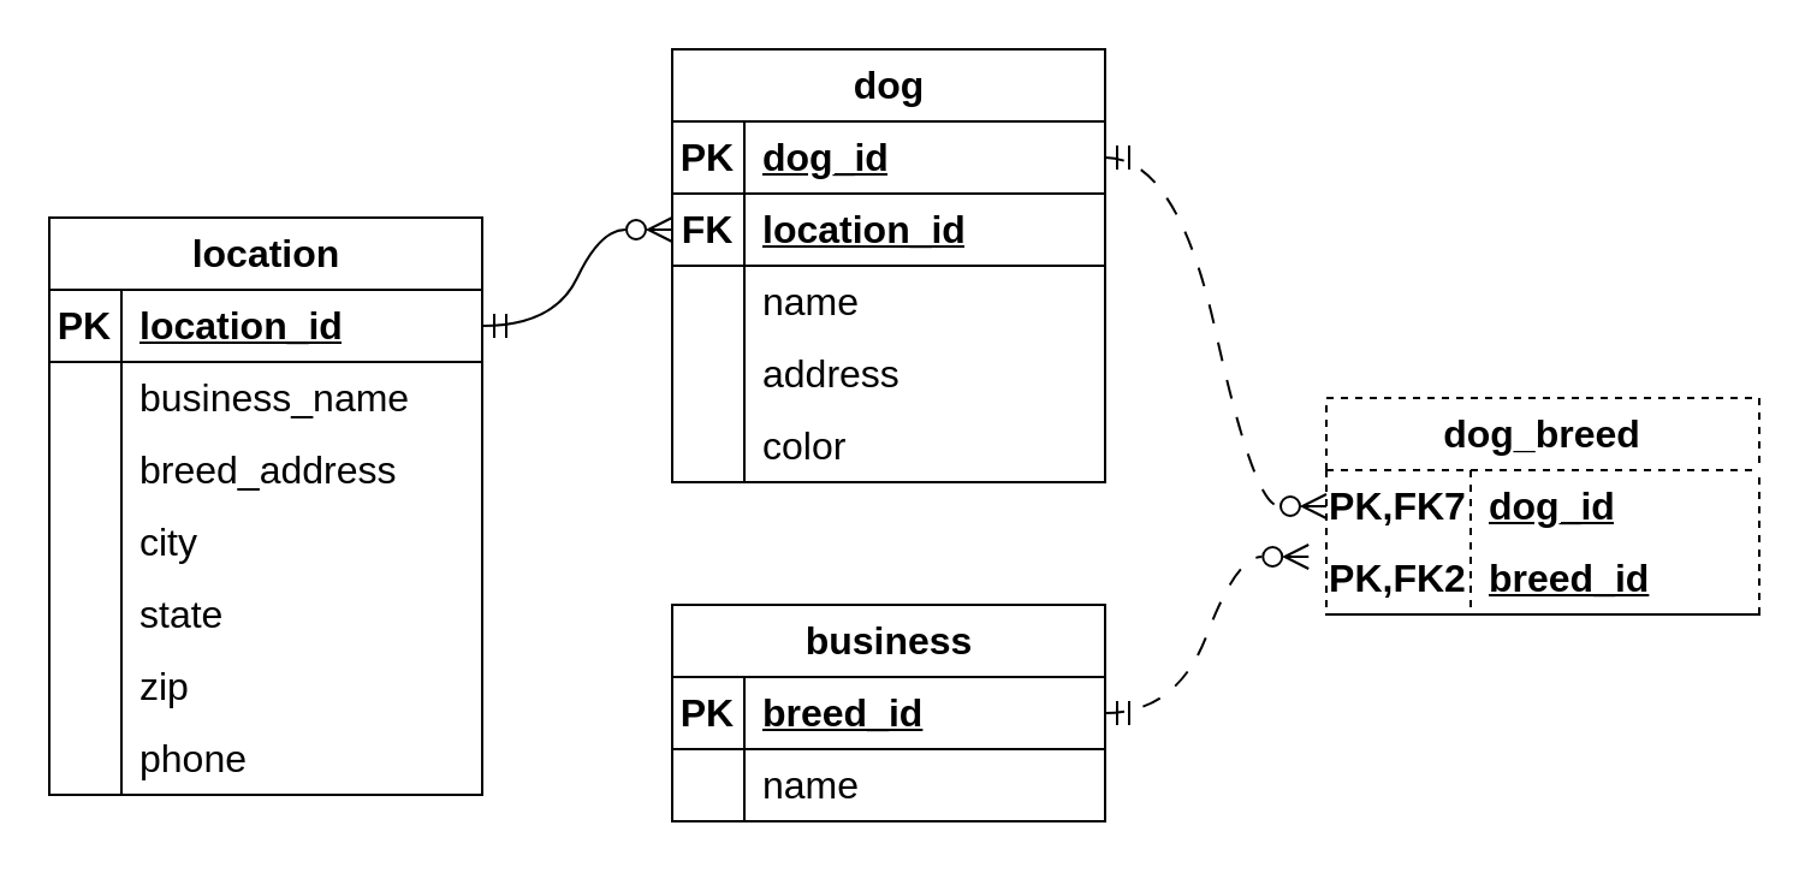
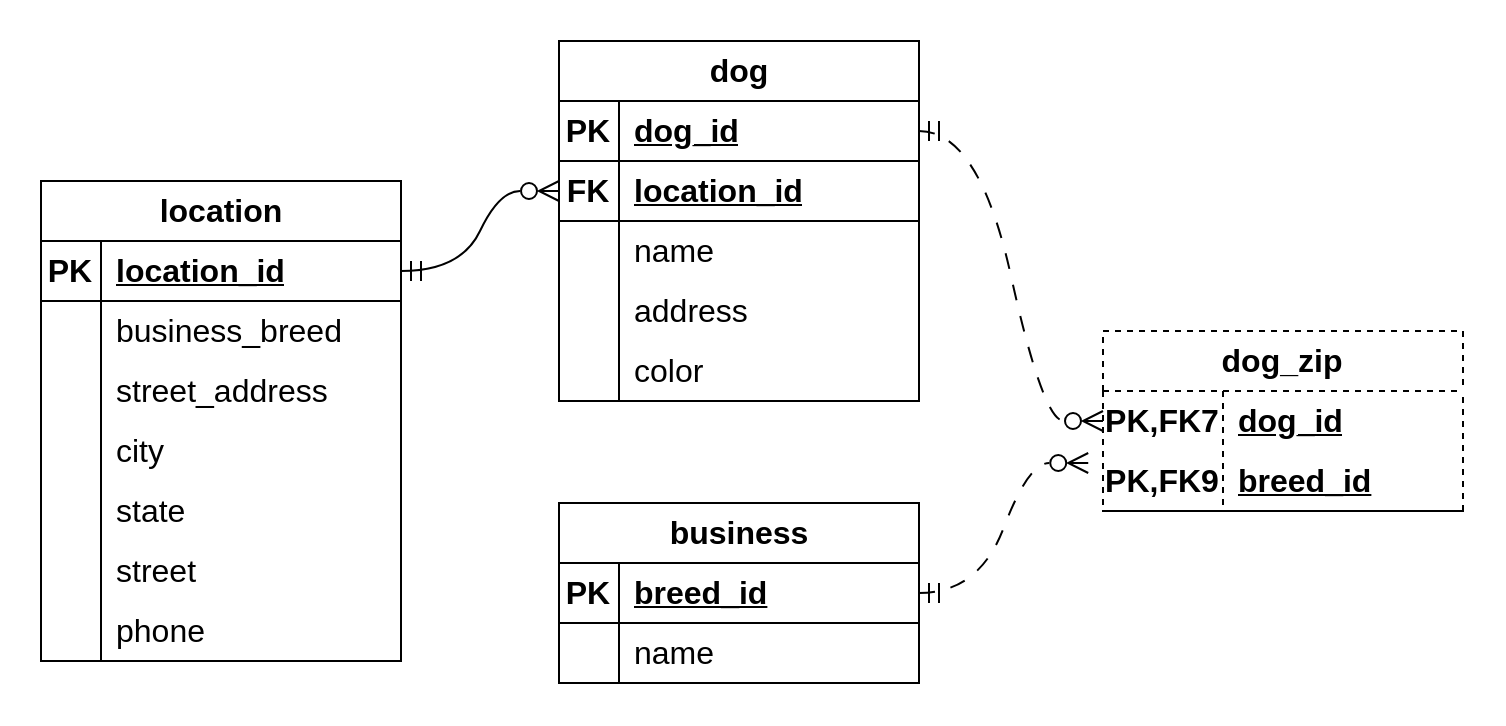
  <mxCell id="0" />
  <mxCell id="1" parent="0" />
  <mxCell id="2" value="location" style="shape=table;startSize=30;container=1;collapsible=1;childLayout=tableLayout;fixedRows=1;rowLines=0;fontStyle=1;align=center;resizeLast=1;html=1;fontSize=16;" vertex="1" parent="1"><mxGeometry x="20" y="90" width="180" height="240" as="geometry" /></mxCell>
  <mxCell id="3" value="" style="shape=tableRow;horizontal=0;startSize=0;swimlaneHead=0;swimlaneBody=0;fillColor=none;collapsible=0;dropTarget=0;points=[[0,0.5],[1,0.5]];portConstraint=eastwest;top=0;left=0;right=0;bottom=1;fontSize=16;" vertex="1" parent="2"><mxGeometry y="30" width="180" height="30" as="geometry" /></mxCell>
  <mxCell id="4" value="PK" style="shape=partialRectangle;connectable=0;fillColor=none;top=0;left=0;bottom=0;right=0;fontStyle=1;overflow=hidden;whiteSpace=wrap;html=1;fontSize=16;" vertex="1" parent="3"><mxGeometry width="30" height="30" as="geometry"><mxRectangle width="30" height="30" as="alternateBounds" /></mxGeometry></mxCell>
  <mxCell id="5" value="location_id" style="shape=partialRectangle;connectable=0;fillColor=none;top=0;left=0;bottom=0;right=0;align=left;spacingLeft=6;fontStyle=5;overflow=hidden;whiteSpace=wrap;html=1;fontSize=16;" vertex="1" parent="3"><mxGeometry x="30" width="150" height="30" as="geometry"><mxRectangle width="150" height="30" as="alternateBounds" /></mxGeometry></mxCell>
  <mxCell id="6" value="" style="shape=tableRow;horizontal=0;startSize=0;swimlaneHead=0;swimlaneBody=0;fillColor=none;collapsible=0;dropTarget=0;points=[[0,0.5],[1,0.5]];portConstraint=eastwest;top=0;left=0;right=0;bottom=0;fontSize=16;" vertex="1" parent="2"><mxGeometry y="60" width="180" height="30" as="geometry" /></mxCell>
  <mxCell id="7" value="" style="shape=partialRectangle;connectable=0;fillColor=none;top=0;left=0;bottom=0;right=0;editable=1;overflow=hidden;whiteSpace=wrap;html=1;fontSize=16;" vertex="1" parent="6"><mxGeometry width="30" height="30" as="geometry"><mxRectangle width="30" height="30" as="alternateBounds" /></mxGeometry></mxCell>
- <mxCell id="8" value="business_name" style="shape=partialRectangle;connectable=0;fillColor=none;top=0;left=0;bottom=0;right=0;align=left;spacingLeft=6;overflow=hidden;whiteSpace=wrap;html=1;fontSize=16;" vertex="1" parent="6"><mxGeometry x="30" width="150" height="30" as="geometry"><mxRectangle width="150" height="30" as="alternateBounds" /></mxGeometry></mxCell>
+ <mxCell id="8" value="business_breed" style="shape=partialRectangle;connectable=0;fillColor=none;top=0;left=0;bottom=0;right=0;align=left;spacingLeft=6;overflow=hidden;whiteSpace=wrap;html=1;fontSize=16;" vertex="1" parent="6"><mxGeometry x="30" width="150" height="30" as="geometry"><mxRectangle width="150" height="30" as="alternateBounds" /></mxGeometry></mxCell>
  <mxCell id="9" value="" style="shape=tableRow;horizontal=0;startSize=0;swimlaneHead=0;swimlaneBody=0;fillColor=none;collapsible=0;dropTarget=0;points=[[0,0.5],[1,0.5]];portConstraint=eastwest;top=0;left=0;right=0;bottom=0;fontSize=16;" vertex="1" parent="2"><mxGeometry y="90" width="180" height="30" as="geometry" /></mxCell>
  <mxCell id="10" value="" style="shape=partialRectangle;connectable=0;fillColor=none;top=0;left=0;bottom=0;right=0;editable=1;overflow=hidden;whiteSpace=wrap;html=1;fontSize=16;" vertex="1" parent="9"><mxGeometry width="30" height="30" as="geometry"><mxRectangle width="30" height="30" as="alternateBounds" /></mxGeometry></mxCell>
- <mxCell id="11" value="breed_address" style="shape=partialRectangle;connectable=0;fillColor=none;top=0;left=0;bottom=0;right=0;align=left;spacingLeft=6;overflow=hidden;whiteSpace=wrap;html=1;fontSize=16;" vertex="1" parent="9"><mxGeometry x="30" width="150" height="30" as="geometry"><mxRectangle width="150" height="30" as="alternateBounds" /></mxGeometry></mxCell>
+ <mxCell id="11" value="street_address" style="shape=partialRectangle;connectable=0;fillColor=none;top=0;left=0;bottom=0;right=0;align=left;spacingLeft=6;overflow=hidden;whiteSpace=wrap;html=1;fontSize=16;" vertex="1" parent="9"><mxGeometry x="30" width="150" height="30" as="geometry"><mxRectangle width="150" height="30" as="alternateBounds" /></mxGeometry></mxCell>
  <mxCell id="12" value="" style="shape=tableRow;horizontal=0;startSize=0;swimlaneHead=0;swimlaneBody=0;fillColor=none;collapsible=0;dropTarget=0;points=[[0,0.5],[1,0.5]];portConstraint=eastwest;top=0;left=0;right=0;bottom=0;fontSize=16;" vertex="1" parent="2"><mxGeometry y="120" width="180" height="30" as="geometry" /></mxCell>
  <mxCell id="13" value="" style="shape=partialRectangle;connectable=0;fillColor=none;top=0;left=0;bottom=0;right=0;editable=1;overflow=hidden;whiteSpace=wrap;html=1;fontSize=16;" vertex="1" parent="12"><mxGeometry width="30" height="30" as="geometry"><mxRectangle width="30" height="30" as="alternateBounds" /></mxGeometry></mxCell>
  <mxCell id="14" value="city" style="shape=partialRectangle;connectable=0;fillColor=none;top=0;left=0;bottom=0;right=0;align=left;spacingLeft=6;overflow=hidden;whiteSpace=wrap;html=1;fontSize=16;" vertex="1" parent="12"><mxGeometry x="30" width="150" height="30" as="geometry"><mxRectangle width="150" height="30" as="alternateBounds" /></mxGeometry></mxCell>
  <mxCell id="15" style="shape=tableRow;horizontal=0;startSize=0;swimlaneHead=0;swimlaneBody=0;fillColor=none;collapsible=0;dropTarget=0;points=[[0,0.5],[1,0.5]];portConstraint=eastwest;top=0;left=0;right=0;bottom=0;fontSize=16;" vertex="1" parent="2"><mxGeometry y="150" width="180" height="30" as="geometry" /></mxCell>
  <mxCell id="16" style="shape=partialRectangle;connectable=0;fillColor=none;top=0;left=0;bottom=0;right=0;editable=1;overflow=hidden;whiteSpace=wrap;html=1;fontSize=16;" vertex="1" parent="15"><mxGeometry width="30" height="30" as="geometry"><mxRectangle width="30" height="30" as="alternateBounds" /></mxGeometry></mxCell>
  <mxCell id="17" value="state" style="shape=partialRectangle;connectable=0;fillColor=none;top=0;left=0;bottom=0;right=0;align=left;spacingLeft=6;overflow=hidden;whiteSpace=wrap;html=1;fontSize=16;" vertex="1" parent="15"><mxGeometry x="30" width="150" height="30" as="geometry"><mxRectangle width="150" height="30" as="alternateBounds" /></mxGeometry></mxCell>
  <mxCell id="18" style="shape=tableRow;horizontal=0;startSize=0;swimlaneHead=0;swimlaneBody=0;fillColor=none;collapsible=0;dropTarget=0;points=[[0,0.5],[1,0.5]];portConstraint=eastwest;top=0;left=0;right=0;bottom=0;fontSize=16;" vertex="1" parent="2"><mxGeometry y="180" width="180" height="30" as="geometry" /></mxCell>
  <mxCell id="19" style="shape=partialRectangle;connectable=0;fillColor=none;top=0;left=0;bottom=0;right=0;editable=1;overflow=hidden;whiteSpace=wrap;html=1;fontSize=16;" vertex="1" parent="18"><mxGeometry width="30" height="30" as="geometry"><mxRectangle width="30" height="30" as="alternateBounds" /></mxGeometry></mxCell>
- <mxCell id="20" value="zip" style="shape=partialRectangle;connectable=0;fillColor=none;top=0;left=0;bottom=0;right=0;align=left;spacingLeft=6;overflow=hidden;whiteSpace=wrap;html=1;fontSize=16;" vertex="1" parent="18"><mxGeometry x="30" width="150" height="30" as="geometry"><mxRectangle width="150" height="30" as="alternateBounds" /></mxGeometry></mxCell>
+ <mxCell id="20" value="street" style="shape=partialRectangle;connectable=0;fillColor=none;top=0;left=0;bottom=0;right=0;align=left;spacingLeft=6;overflow=hidden;whiteSpace=wrap;html=1;fontSize=16;" vertex="1" parent="18"><mxGeometry x="30" width="150" height="30" as="geometry"><mxRectangle width="150" height="30" as="alternateBounds" /></mxGeometry></mxCell>
  <mxCell id="21" style="shape=tableRow;horizontal=0;startSize=0;swimlaneHead=0;swimlaneBody=0;fillColor=none;collapsible=0;dropTarget=0;points=[[0,0.5],[1,0.5]];portConstraint=eastwest;top=0;left=0;right=0;bottom=0;fontSize=16;" vertex="1" parent="2"><mxGeometry y="210" width="180" height="30" as="geometry" /></mxCell>
  <mxCell id="22" style="shape=partialRectangle;connectable=0;fillColor=none;top=0;left=0;bottom=0;right=0;editable=1;overflow=hidden;whiteSpace=wrap;html=1;fontSize=16;" vertex="1" parent="21"><mxGeometry width="30" height="30" as="geometry"><mxRectangle width="30" height="30" as="alternateBounds" /></mxGeometry></mxCell>
  <mxCell id="23" value="phone" style="shape=partialRectangle;connectable=0;fillColor=none;top=0;left=0;bottom=0;right=0;align=left;spacingLeft=6;overflow=hidden;whiteSpace=wrap;html=1;fontSize=16;" vertex="1" parent="21"><mxGeometry x="30" width="150" height="30" as="geometry"><mxRectangle width="150" height="30" as="alternateBounds" /></mxGeometry></mxCell>
  <mxCell id="24" value="dog" style="shape=table;startSize=30;container=1;collapsible=1;childLayout=tableLayout;fixedRows=1;rowLines=0;fontStyle=1;align=center;resizeLast=1;html=1;fontSize=16;" vertex="1" parent="1"><mxGeometry x="279" y="20" width="180" height="180" as="geometry" /></mxCell>
  <mxCell id="25" value="" style="shape=tableRow;horizontal=0;startSize=0;swimlaneHead=0;swimlaneBody=0;fillColor=none;collapsible=0;dropTarget=0;points=[[0,0.5],[1,0.5]];portConstraint=eastwest;top=0;left=0;right=0;bottom=1;fontSize=16;" vertex="1" parent="24"><mxGeometry y="30" width="180" height="30" as="geometry" /></mxCell>
  <mxCell id="26" value="PK" style="shape=partialRectangle;connectable=0;fillColor=none;top=0;left=0;bottom=0;right=0;fontStyle=1;overflow=hidden;whiteSpace=wrap;html=1;fontSize=16;" vertex="1" parent="25"><mxGeometry width="30" height="30" as="geometry"><mxRectangle width="30" height="30" as="alternateBounds" /></mxGeometry></mxCell>
  <mxCell id="27" value="dog_id" style="shape=partialRectangle;connectable=0;fillColor=none;top=0;left=0;bottom=0;right=0;align=left;spacingLeft=6;fontStyle=5;overflow=hidden;whiteSpace=wrap;html=1;fontSize=16;" vertex="1" parent="25"><mxGeometry x="30" width="150" height="30" as="geometry"><mxRectangle width="150" height="30" as="alternateBounds" /></mxGeometry></mxCell>
  <mxCell id="28" style="shape=tableRow;horizontal=0;startSize=0;swimlaneHead=0;swimlaneBody=0;fillColor=none;collapsible=0;dropTarget=0;points=[[0,0.5],[1,0.5]];portConstraint=eastwest;top=0;left=0;right=0;bottom=1;fontSize=16;" vertex="1" parent="24"><mxGeometry y="60" width="180" height="30" as="geometry" /></mxCell>
  <mxCell id="29" value="FK" style="shape=partialRectangle;connectable=0;fillColor=none;top=0;left=0;bottom=0;right=0;fontStyle=1;overflow=hidden;whiteSpace=wrap;html=1;fontSize=16;" vertex="1" parent="28"><mxGeometry width="30" height="30" as="geometry"><mxRectangle width="30" height="30" as="alternateBounds" /></mxGeometry></mxCell>
  <mxCell id="30" value="location_id" style="shape=partialRectangle;connectable=0;fillColor=none;top=0;left=0;bottom=0;right=0;align=left;spacingLeft=6;fontStyle=5;overflow=hidden;whiteSpace=wrap;html=1;fontSize=16;" vertex="1" parent="28"><mxGeometry x="30" width="150" height="30" as="geometry"><mxRectangle width="150" height="30" as="alternateBounds" /></mxGeometry></mxCell>
  <mxCell id="31" value="" style="shape=tableRow;horizontal=0;startSize=0;swimlaneHead=0;swimlaneBody=0;fillColor=none;collapsible=0;dropTarget=0;points=[[0,0.5],[1,0.5]];portConstraint=eastwest;top=0;left=0;right=0;bottom=0;fontSize=16;" vertex="1" parent="24"><mxGeometry y="90" width="180" height="30" as="geometry" /></mxCell>
  <mxCell id="32" value="" style="shape=partialRectangle;connectable=0;fillColor=none;top=0;left=0;bottom=0;right=0;editable=1;overflow=hidden;whiteSpace=wrap;html=1;fontSize=16;" vertex="1" parent="31"><mxGeometry width="30" height="30" as="geometry"><mxRectangle width="30" height="30" as="alternateBounds" /></mxGeometry></mxCell>
  <mxCell id="33" value="name" style="shape=partialRectangle;connectable=0;fillColor=none;top=0;left=0;bottom=0;right=0;align=left;spacingLeft=6;overflow=hidden;whiteSpace=wrap;html=1;fontSize=16;" vertex="1" parent="31"><mxGeometry x="30" width="150" height="30" as="geometry"><mxRectangle width="150" height="30" as="alternateBounds" /></mxGeometry></mxCell>
  <mxCell id="34" value="" style="shape=tableRow;horizontal=0;startSize=0;swimlaneHead=0;swimlaneBody=0;fillColor=none;collapsible=0;dropTarget=0;points=[[0,0.5],[1,0.5]];portConstraint=eastwest;top=0;left=0;right=0;bottom=0;fontSize=16;" vertex="1" parent="24"><mxGeometry y="120" width="180" height="30" as="geometry" /></mxCell>
  <mxCell id="35" value="" style="shape=partialRectangle;connectable=0;fillColor=none;top=0;left=0;bottom=0;right=0;editable=1;overflow=hidden;whiteSpace=wrap;html=1;fontSize=16;" vertex="1" parent="34"><mxGeometry width="30" height="30" as="geometry"><mxRectangle width="30" height="30" as="alternateBounds" /></mxGeometry></mxCell>
  <mxCell id="36" value="address" style="shape=partialRectangle;connectable=0;fillColor=none;top=0;left=0;bottom=0;right=0;align=left;spacingLeft=6;overflow=hidden;whiteSpace=wrap;html=1;fontSize=16;" vertex="1" parent="34"><mxGeometry x="30" width="150" height="30" as="geometry"><mxRectangle width="150" height="30" as="alternateBounds" /></mxGeometry></mxCell>
  <mxCell id="37" value="" style="shape=tableRow;horizontal=0;startSize=0;swimlaneHead=0;swimlaneBody=0;fillColor=none;collapsible=0;dropTarget=0;points=[[0,0.5],[1,0.5]];portConstraint=eastwest;top=0;left=0;right=0;bottom=0;fontSize=16;" vertex="1" parent="24"><mxGeometry y="150" width="180" height="30" as="geometry" /></mxCell>
  <mxCell id="38" value="" style="shape=partialRectangle;connectable=0;fillColor=none;top=0;left=0;bottom=0;right=0;editable=1;overflow=hidden;whiteSpace=wrap;html=1;fontSize=16;" vertex="1" parent="37"><mxGeometry width="30" height="30" as="geometry"><mxRectangle width="30" height="30" as="alternateBounds" /></mxGeometry></mxCell>
  <mxCell id="39" value="color" style="shape=partialRectangle;connectable=0;fillColor=none;top=0;left=0;bottom=0;right=0;align=left;spacingLeft=6;overflow=hidden;whiteSpace=wrap;html=1;fontSize=16;" vertex="1" parent="37"><mxGeometry x="30" width="150" height="30" as="geometry"><mxRectangle width="150" height="30" as="alternateBounds" /></mxGeometry></mxCell>
  <mxCell id="40" value="business" style="shape=table;startSize=30;container=1;collapsible=1;childLayout=tableLayout;fixedRows=1;rowLines=0;fontStyle=1;align=center;resizeLast=1;html=1;fontSize=16;" vertex="1" parent="1"><mxGeometry x="279" y="251" width="180" height="90" as="geometry" /></mxCell>
  <mxCell id="41" value="" style="shape=tableRow;horizontal=0;startSize=0;swimlaneHead=0;swimlaneBody=0;fillColor=none;collapsible=0;dropTarget=0;points=[[0,0.5],[1,0.5]];portConstraint=eastwest;top=0;left=0;right=0;bottom=1;fontSize=16;" vertex="1" parent="40"><mxGeometry y="30" width="180" height="30" as="geometry" /></mxCell>
  <mxCell id="42" value="PK" style="shape=partialRectangle;connectable=0;fillColor=none;top=0;left=0;bottom=0;right=0;fontStyle=1;overflow=hidden;whiteSpace=wrap;html=1;fontSize=16;" vertex="1" parent="41"><mxGeometry width="30" height="30" as="geometry"><mxRectangle width="30" height="30" as="alternateBounds" /></mxGeometry></mxCell>
  <mxCell id="43" value="breed_id" style="shape=partialRectangle;connectable=0;fillColor=none;top=0;left=0;bottom=0;right=0;align=left;spacingLeft=6;fontStyle=5;overflow=hidden;whiteSpace=wrap;html=1;fontSize=16;" vertex="1" parent="41"><mxGeometry x="30" width="150" height="30" as="geometry"><mxRectangle width="150" height="30" as="alternateBounds" /></mxGeometry></mxCell>
  <mxCell id="44" value="" style="shape=tableRow;horizontal=0;startSize=0;swimlaneHead=0;swimlaneBody=0;fillColor=none;collapsible=0;dropTarget=0;points=[[0,0.5],[1,0.5]];portConstraint=eastwest;top=0;left=0;right=0;bottom=0;fontSize=16;" vertex="1" parent="40"><mxGeometry y="60" width="180" height="30" as="geometry" /></mxCell>
  <mxCell id="45" value="" style="shape=partialRectangle;connectable=0;fillColor=none;top=0;left=0;bottom=0;right=0;editable=1;overflow=hidden;whiteSpace=wrap;html=1;fontSize=16;" vertex="1" parent="44"><mxGeometry width="30" height="30" as="geometry"><mxRectangle width="30" height="30" as="alternateBounds" /></mxGeometry></mxCell>
  <mxCell id="46" value="name" style="shape=partialRectangle;connectable=0;fillColor=none;top=0;left=0;bottom=0;right=0;align=left;spacingLeft=6;overflow=hidden;whiteSpace=wrap;html=1;fontSize=16;" vertex="1" parent="44"><mxGeometry x="30" width="150" height="30" as="geometry"><mxRectangle width="150" height="30" as="alternateBounds" /></mxGeometry></mxCell>
  <mxCell id="47" value="" style="edgeStyle=entityRelationEdgeStyle;fontSize=12;html=1;endArrow=ERzeroToMany;startArrow=ERmandOne;rounded=0;startSize=8;endSize=8;curved=1;entryX=0;entryY=0.5;entryDx=0;entryDy=0;exitX=1;exitY=0.5;exitDx=0;exitDy=0;endFill=0;" edge="1" parent="1" source="3" target="28"><mxGeometry width="100" height="100" relative="1" as="geometry"><mxPoint x="163" y="302" as="sourcePoint" /><mxPoint x="263" y="202" as="targetPoint" /></mxGeometry></mxCell>
- <mxCell id="48" value="dog_breed" style="shape=table;startSize=30;container=1;collapsible=1;childLayout=tableLayout;fixedRows=1;rowLines=0;fontStyle=1;align=center;resizeLast=1;html=1;whiteSpace=wrap;fontSize=16;dashed=1;" vertex="1" parent="1"><mxGeometry x="551" y="165" width="180" height="90" as="geometry" /></mxCell>
+ <mxCell id="48" value="dog_zip" style="shape=table;startSize=30;container=1;collapsible=1;childLayout=tableLayout;fixedRows=1;rowLines=0;fontStyle=1;align=center;resizeLast=1;html=1;whiteSpace=wrap;fontSize=16;dashed=1;" vertex="1" parent="1"><mxGeometry x="551" y="165" width="180" height="90" as="geometry" /></mxCell>
  <mxCell id="49" value="" style="shape=tableRow;horizontal=0;startSize=0;swimlaneHead=0;swimlaneBody=0;fillColor=none;collapsible=0;dropTarget=0;points=[[0,0.5],[1,0.5]];portConstraint=eastwest;top=0;left=0;right=0;bottom=0;html=1;fontSize=16;" vertex="1" parent="48"><mxGeometry y="30" width="180" height="30" as="geometry" /></mxCell>
  <mxCell id="50" value="PK,FK7" style="shape=partialRectangle;connectable=0;fillColor=none;top=0;left=0;bottom=0;right=0;fontStyle=1;overflow=hidden;html=1;whiteSpace=wrap;fontSize=16;" vertex="1" parent="49"><mxGeometry width="60" height="30" as="geometry"><mxRectangle width="60" height="30" as="alternateBounds" /></mxGeometry></mxCell>
  <mxCell id="51" value="dog_id" style="shape=partialRectangle;connectable=0;fillColor=none;top=0;left=0;bottom=0;right=0;align=left;spacingLeft=6;fontStyle=5;overflow=hidden;html=1;whiteSpace=wrap;fontSize=16;" vertex="1" parent="49"><mxGeometry x="60" width="120" height="30" as="geometry"><mxRectangle width="120" height="30" as="alternateBounds" /></mxGeometry></mxCell>
  <mxCell id="52" value="" style="shape=tableRow;horizontal=0;startSize=0;swimlaneHead=0;swimlaneBody=0;fillColor=none;collapsible=0;dropTarget=0;points=[[0,0.5],[1,0.5]];portConstraint=eastwest;top=0;left=0;right=0;bottom=1;html=1;fontSize=16;" vertex="1" parent="48"><mxGeometry y="60" width="180" height="30" as="geometry" /></mxCell>
- <mxCell id="53" value="PK,FK2" style="shape=partialRectangle;connectable=0;fillColor=none;top=0;left=0;bottom=0;right=0;fontStyle=1;overflow=hidden;html=1;whiteSpace=wrap;fontSize=16;" vertex="1" parent="52"><mxGeometry width="60" height="30" as="geometry"><mxRectangle width="60" height="30" as="alternateBounds" /></mxGeometry></mxCell>
+ <mxCell id="53" value="PK,FK9" style="shape=partialRectangle;connectable=0;fillColor=none;top=0;left=0;bottom=0;right=0;fontStyle=1;overflow=hidden;html=1;whiteSpace=wrap;fontSize=16;" vertex="1" parent="52"><mxGeometry width="60" height="30" as="geometry"><mxRectangle width="60" height="30" as="alternateBounds" /></mxGeometry></mxCell>
  <mxCell id="54" value="breed_id" style="shape=partialRectangle;connectable=0;fillColor=none;top=0;left=0;bottom=0;right=0;align=left;spacingLeft=6;fontStyle=5;overflow=hidden;html=1;whiteSpace=wrap;fontSize=16;" vertex="1" parent="52"><mxGeometry x="60" width="120" height="30" as="geometry"><mxRectangle width="120" height="30" as="alternateBounds" /></mxGeometry></mxCell>
  <mxCell id="55" value="" style="edgeStyle=entityRelationEdgeStyle;fontSize=12;html=1;endArrow=ERzeroToMany;startArrow=ERmandOne;rounded=0;startSize=8;endSize=8;curved=1;entryX=0;entryY=0.5;entryDx=0;entryDy=0;exitX=1;exitY=0.5;exitDx=0;exitDy=0;endFill=0;dashed=1;dashPattern=8 8;" edge="1" parent="1" source="25" target="49"><mxGeometry width="100" height="100" relative="1" as="geometry"><mxPoint x="210" y="145" as="sourcePoint" /><mxPoint x="289" y="105" as="targetPoint" /></mxGeometry></mxCell>
  <mxCell id="56" value="" style="edgeStyle=entityRelationEdgeStyle;fontSize=12;html=1;endArrow=ERzeroToMany;startArrow=ERmandOne;rounded=0;startSize=8;endSize=8;curved=1;entryX=-0.041;entryY=0.2;entryDx=0;entryDy=0;exitX=1;exitY=0.5;exitDx=0;exitDy=0;endFill=0;entryPerimeter=0;dashed=1;dashPattern=8 8;" edge="1" parent="1" source="41" target="52"><mxGeometry width="100" height="100" relative="1" as="geometry"><mxPoint x="220" y="155" as="sourcePoint" /><mxPoint x="299" y="115" as="targetPoint" /></mxGeometry></mxCell>
